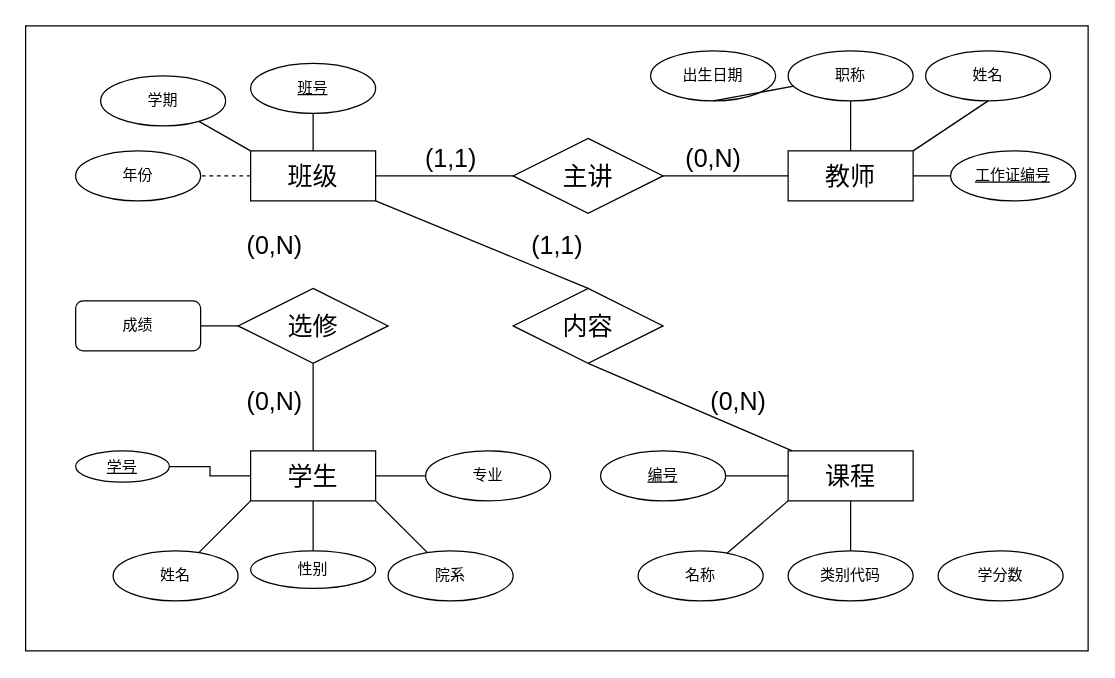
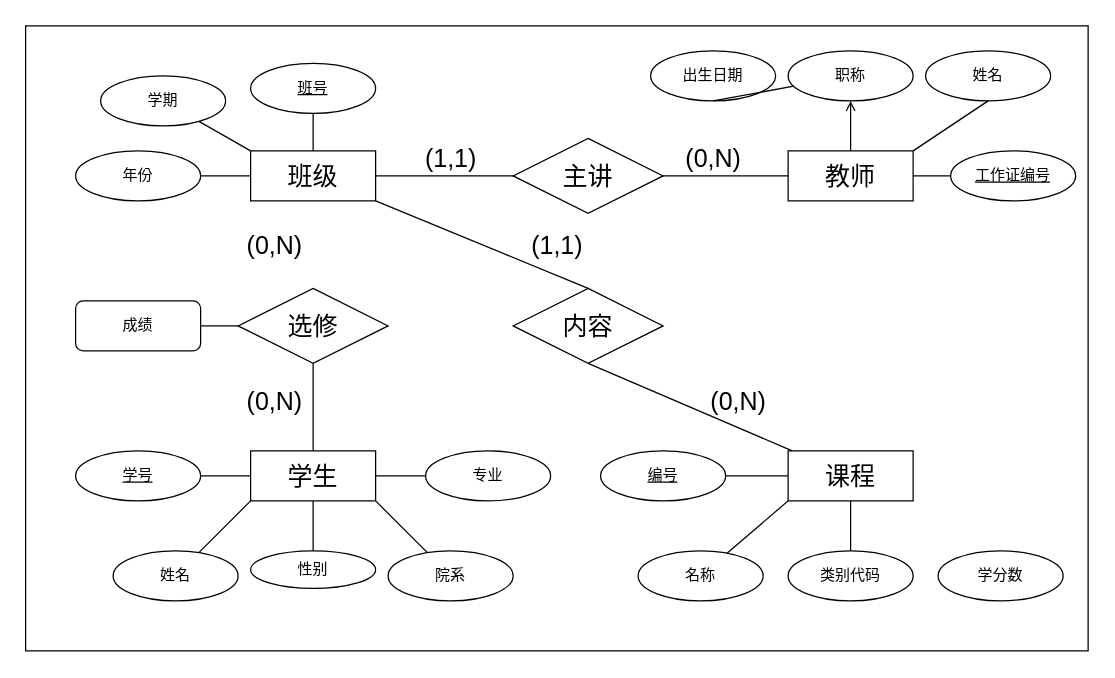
  <mxCell id="0" />
  <mxCell id="1" parent="0" />
  <mxCell id="2" value="" style="whiteSpace=wrap;html=1;fillColor=none;" vertex="1" parent="1"><mxGeometry y="20" width="850" height="500" as="geometry" x="20" /></mxCell>
  <mxCell id="3" value="&lt;span style=&quot;font-size: 20px&quot;&gt;学生&lt;/span&gt;" style="whiteSpace=wrap;html=1;align=center;fillColor=none;" vertex="1" parent="1"><mxGeometry x="200" y="360" width="100" height="40" as="geometry" /></mxCell>
  <mxCell id="4" value="" style="edgeStyle=orthogonalEdgeStyle;rounded=0;orthogonalLoop=1;jettySize=auto;html=1;endArrow=none;endFill=0;" edge="1" parent="1" source="6" target="14"><mxGeometry relative="1" as="geometry" /></mxCell>
- <mxCell id="5" value="" style="edgeStyle=orthogonalEdgeStyle;rounded=0;orthogonalLoop=1;jettySize=auto;html=1;endArrow=none;endFill=0;" edge="1" parent="1" source="6" target="31"><mxGeometry relative="1" as="geometry" /></mxCell>
+ <mxCell id="5" value="" style="edgeStyle=orthogonalEdgeStyle;rounded=0;orthogonalLoop=1;jettySize=auto;html=1;endArrow=open;endFill=0;" edge="1" parent="1" source="6" target="31"><mxGeometry relative="1" as="geometry" /></mxCell>
  <mxCell id="6" value="&lt;font style=&quot;font-size: 20px&quot;&gt;教师&lt;/font&gt;" style="whiteSpace=wrap;html=1;align=center;fillColor=none;" vertex="1" parent="1"><mxGeometry x="630" y="120" width="100" height="40" as="geometry" /></mxCell>
  <mxCell id="7" value="&lt;font style=&quot;font-size: 20px&quot;&gt;课程&lt;/font&gt;" style="whiteSpace=wrap;html=1;align=center;fillColor=none;" vertex="1" parent="1"><mxGeometry x="630" y="360" width="100" height="40" as="geometry" /></mxCell>
- <mxCell id="8" value="" style="edgeStyle=orthogonalEdgeStyle;rounded=0;orthogonalLoop=1;jettySize=auto;html=1;endArrow=none;endFill=0;dashed=1;" edge="1" parent="1" source="9" target="43"><mxGeometry relative="1" as="geometry" /></mxCell>
+ <mxCell id="8" value="" style="edgeStyle=orthogonalEdgeStyle;rounded=0;orthogonalLoop=1;jettySize=auto;html=1;endArrow=none;endFill=0;" edge="1" parent="1" source="9" target="43"><mxGeometry relative="1" as="geometry" /></mxCell>
  <mxCell id="9" value="&lt;font style=&quot;font-size: 20px&quot;&gt;班级&lt;/font&gt;" style="whiteSpace=wrap;html=1;align=center;fillColor=none;" vertex="1" parent="1"><mxGeometry x="200" y="120" width="100" height="40" as="geometry" /></mxCell>
  <mxCell id="10" value="" style="edgeStyle=orthogonalEdgeStyle;rounded=0;orthogonalLoop=1;jettySize=auto;html=1;endArrow=none;endFill=0;" edge="1" parent="1" source="12" target="3"><mxGeometry relative="1" as="geometry" /></mxCell>
  <mxCell id="11" value="" style="edgeStyle=orthogonalEdgeStyle;rounded=0;orthogonalLoop=1;jettySize=auto;html=1;endArrow=none;endFill=0;" edge="1" parent="1" source="12" target="42"><mxGeometry relative="1" as="geometry" /></mxCell>
  <mxCell id="12" value="&lt;font style=&quot;font-size: 20px&quot;&gt;选修&lt;/font&gt;" style="shape=rhombus;perimeter=rhombusPerimeter;whiteSpace=wrap;html=1;align=center;fillColor=none;" vertex="1" parent="1"><mxGeometry x="190" y="230" width="120" height="60" as="geometry" /></mxCell>
  <mxCell id="13" value="" style="edgeStyle=orthogonalEdgeStyle;rounded=0;orthogonalLoop=1;jettySize=auto;html=1;endArrow=none;endFill=0;entryX=1;entryY=0.5;entryDx=0;entryDy=0;" edge="1" parent="1" source="14" target="9"><mxGeometry relative="1" as="geometry" /></mxCell>
  <mxCell id="14" value="&lt;font style=&quot;font-size: 20px&quot;&gt;主讲&lt;/font&gt;" style="shape=rhombus;perimeter=rhombusPerimeter;whiteSpace=wrap;html=1;align=center;fillColor=none;" vertex="1" parent="1"><mxGeometry x="410" y="110" width="120" height="60" as="geometry" /></mxCell>
  <mxCell id="15" value="&lt;font style=&quot;font-size: 20px&quot;&gt;内容&lt;/font&gt;" style="shape=rhombus;perimeter=rhombusPerimeter;whiteSpace=wrap;html=1;align=center;fillColor=none;" vertex="1" parent="1"><mxGeometry x="410" y="230" width="120" height="60" as="geometry" /></mxCell>
  <mxCell id="16" value="" style="endArrow=none;html=1;rounded=0;exitX=0.5;exitY=1;exitDx=0;exitDy=0;" edge="1" parent="1" source="15" target="7"><mxGeometry relative="1" as="geometry"><mxPoint x="360" y="330" as="sourcePoint" /><mxPoint x="520" y="330" as="targetPoint" /></mxGeometry></mxCell>
  <mxCell id="17" value="" style="endArrow=none;html=1;rounded=0;entryX=0.5;entryY=0;entryDx=0;entryDy=0;exitX=0.5;exitY=1;exitDx=0;exitDy=0;" edge="1" parent="1" target="15"><mxGeometry relative="1" as="geometry"><mxPoint x="300" y="160" as="sourcePoint" /><mxPoint x="420" y="230" as="targetPoint" /></mxGeometry></mxCell>
  <mxCell id="18" value="" style="edgeStyle=orthogonalEdgeStyle;rounded=0;orthogonalLoop=1;jettySize=auto;html=1;endArrow=none;endFill=0;" edge="1" parent="1" source="19" target="3"><mxGeometry relative="1" as="geometry" /></mxCell>
- <mxCell id="19" value="学号" style="ellipse;whiteSpace=wrap;html=1;align=center;fontStyle=4;fillColor=none;" vertex="1" parent="1"><mxGeometry x="60" y="360" width="75" height="25" as="geometry" /></mxCell>
+ <mxCell id="19" value="学号" style="ellipse;whiteSpace=wrap;html=1;align=center;fontStyle=4;fillColor=none;" vertex="1" parent="1"><mxGeometry x="60" y="360" width="100" height="40" as="geometry" /></mxCell>
  <mxCell id="20" value="姓名" style="ellipse;whiteSpace=wrap;html=1;align=center;fillColor=none;" vertex="1" parent="1"><mxGeometry x="90" y="440" width="100" height="40" as="geometry" /></mxCell>
  <mxCell id="21" value="" style="endArrow=none;html=1;rounded=0;entryX=0;entryY=1;entryDx=0;entryDy=0;" edge="1" parent="1" source="20" target="3"><mxGeometry relative="1" as="geometry"><mxPoint x="360" y="320" as="sourcePoint" /><mxPoint x="520" y="320" as="targetPoint" /></mxGeometry></mxCell>
  <mxCell id="22" value="" style="edgeStyle=orthogonalEdgeStyle;rounded=0;orthogonalLoop=1;jettySize=auto;html=1;endArrow=none;endFill=0;" edge="1" parent="1" source="23" target="3"><mxGeometry relative="1" as="geometry" /></mxCell>
  <mxCell id="23" value="性别" style="ellipse;whiteSpace=wrap;html=1;align=center;fillColor=none;" vertex="1" parent="1"><mxGeometry x="200" y="440" width="100" height="30" as="geometry" /></mxCell>
  <mxCell id="24" value="院系" style="ellipse;whiteSpace=wrap;html=1;align=center;fillColor=none;" vertex="1" parent="1"><mxGeometry x="310" y="440" width="100" height="40" as="geometry" /></mxCell>
  <mxCell id="25" value="" style="endArrow=none;html=1;rounded=0;exitX=1;exitY=1;exitDx=0;exitDy=0;" edge="1" parent="1" source="3" target="24"><mxGeometry relative="1" as="geometry"><mxPoint x="360" y="320" as="sourcePoint" /><mxPoint x="520" y="320" as="targetPoint" /></mxGeometry></mxCell>
  <mxCell id="26" value="" style="edgeStyle=orthogonalEdgeStyle;rounded=0;orthogonalLoop=1;jettySize=auto;html=1;endArrow=none;endFill=0;" edge="1" parent="1" source="27" target="3"><mxGeometry relative="1" as="geometry" /></mxCell>
  <mxCell id="27" value="专业" style="ellipse;whiteSpace=wrap;html=1;align=center;fillColor=none;" vertex="1" parent="1"><mxGeometry x="340" y="360" width="100" height="40" as="geometry" /></mxCell>
  <mxCell id="28" value="" style="edgeStyle=orthogonalEdgeStyle;rounded=0;orthogonalLoop=1;jettySize=auto;html=1;endArrow=none;endFill=0;" edge="1" parent="1" source="29" target="6"><mxGeometry relative="1" as="geometry" /></mxCell>
  <mxCell id="29" value="工作证编号" style="ellipse;whiteSpace=wrap;html=1;align=center;fontStyle=4;fillColor=none;" vertex="1" parent="1"><mxGeometry x="760" y="120" width="100" height="40" as="geometry" /></mxCell>
  <mxCell id="30" value="姓名" style="ellipse;whiteSpace=wrap;html=1;align=center;fillColor=none;" vertex="1" parent="1"><mxGeometry x="740" width="100" height="40" as="geometry" y="40" /></mxCell>
  <mxCell id="31" value="职称" style="ellipse;whiteSpace=wrap;html=1;align=center;fillColor=none;" vertex="1" parent="1"><mxGeometry x="630" width="100" height="40" as="geometry" y="40" /></mxCell>
  <mxCell id="32" value="" style="endArrow=none;html=1;rounded=0;entryX=1;entryY=0;entryDx=0;entryDy=0;exitX=0.5;exitY=1;exitDx=0;exitDy=0;" edge="1" parent="1" source="30" target="6"><mxGeometry relative="1" as="geometry"><mxPoint x="360" y="320" as="sourcePoint" /><mxPoint x="520" y="320" as="targetPoint" /></mxGeometry></mxCell>
  <mxCell id="33" value="出生日期" style="ellipse;whiteSpace=wrap;html=1;align=center;fillColor=none;" vertex="1" parent="1"><mxGeometry x="520" width="100" height="40" as="geometry" y="40" /></mxCell>
  <mxCell id="34" value="" style="endArrow=none;html=1;rounded=0;exitX=0.5;exitY=1;exitDx=0;exitDy=0;" edge="1" parent="1" source="33" target="31"><mxGeometry relative="1" as="geometry"><mxPoint x="360" y="320" as="sourcePoint" /><mxPoint x="520" y="320" as="targetPoint" /></mxGeometry></mxCell>
  <mxCell id="35" value="" style="edgeStyle=orthogonalEdgeStyle;rounded=0;orthogonalLoop=1;jettySize=auto;html=1;endArrow=none;endFill=0;" edge="1" parent="1" source="36" target="7"><mxGeometry relative="1" as="geometry" /></mxCell>
  <mxCell id="36" value="编号" style="ellipse;whiteSpace=wrap;html=1;align=center;fontStyle=4;fillColor=none;" vertex="1" parent="1"><mxGeometry x="480" y="360" width="100" height="40" as="geometry" /></mxCell>
  <mxCell id="37" value="名称&lt;span style=&quot;color: rgba(0 , 0 , 0 , 0) ; font-family: monospace ; font-size: 0px&quot;&gt;%3CmxGraphModel%3E%3Croot%3E%3CmxCell%20id%3D%220%22%2F%3E%3CmxCell%20id%3D%221%22%20parent%3D%220%22%2F%3E%3CmxCell%20id%3D%222%22%20value%3D%22%E5%87%BA%E7%94%9F%E6%97%A5%E6%9C%9F%22%20style%3D%22ellipse%3BwhiteSpace%3Dwrap%3Bhtml%3D1%3Balign%3Dcenter%3BfillColor%3Dnone%3B%22%20vertex%3D%221%22%20parent%3D%221%22%3E%3CmxGeometry%20x%3D%22500%22%20width%3D%22100%22%20height%3D%2240%22%20as%3D%22geometry%22%2F%3E%3C%2FmxCell%3E%3C%2Froot%3E%3C%2FmxGraphModel%3E&lt;/span&gt;" style="ellipse;whiteSpace=wrap;html=1;align=center;fillColor=none;" vertex="1" parent="1"><mxGeometry x="510" y="440" width="100" height="40" as="geometry" /></mxCell>
  <mxCell id="38" value="" style="edgeStyle=orthogonalEdgeStyle;rounded=0;orthogonalLoop=1;jettySize=auto;html=1;endArrow=none;endFill=0;" edge="1" parent="1" source="39" target="7"><mxGeometry relative="1" as="geometry" /></mxCell>
  <mxCell id="39" value="类别代码" style="ellipse;whiteSpace=wrap;html=1;align=center;fillColor=none;" vertex="1" parent="1"><mxGeometry x="630" y="440" width="100" height="40" as="geometry" /></mxCell>
  <mxCell id="40" value="学分数" style="ellipse;whiteSpace=wrap;html=1;align=center;fillColor=none;" vertex="1" parent="1"><mxGeometry x="750" y="440" width="100" height="40" as="geometry" /></mxCell>
  <mxCell id="41" value="" style="endArrow=none;html=1;rounded=0;entryX=0;entryY=1;entryDx=0;entryDy=0;" edge="1" parent="1" source="37" target="7"><mxGeometry relative="1" as="geometry"><mxPoint x="360" y="320" as="sourcePoint" /><mxPoint x="520" y="320" as="targetPoint" /></mxGeometry></mxCell>
  <mxCell id="42" value="成绩" style="whiteSpace=wrap;html=1;align=center;fillColor=none;rounded=1;" vertex="1" parent="1"><mxGeometry x="60" y="240" width="100" height="40" as="geometry" /></mxCell>
  <mxCell id="43" value="年份" style="ellipse;whiteSpace=wrap;html=1;align=center;fillColor=none;" vertex="1" parent="1"><mxGeometry x="60" y="120" width="100" height="40" as="geometry" /></mxCell>
  <mxCell id="44" value="学期" style="ellipse;whiteSpace=wrap;html=1;align=center;fillColor=none;" vertex="1" parent="1"><mxGeometry x="80" y="60" width="100" height="40" as="geometry" /></mxCell>
  <mxCell id="45" value="" style="endArrow=none;html=1;rounded=0;exitX=0;exitY=0;exitDx=0;exitDy=0;" edge="1" parent="1" source="9" target="44"><mxGeometry relative="1" as="geometry"><mxPoint x="360" y="320" as="sourcePoint" /><mxPoint x="520" y="320" as="targetPoint" /></mxGeometry></mxCell>
  <mxCell id="46" value="" style="edgeStyle=orthogonalEdgeStyle;rounded=0;orthogonalLoop=1;jettySize=auto;html=1;endArrow=none;endFill=0;" edge="1" parent="1" source="47" target="9"><mxGeometry relative="1" as="geometry" /></mxCell>
  <mxCell id="47" value="班号" style="ellipse;whiteSpace=wrap;html=1;align=center;fontStyle=4;fillColor=none;" vertex="1" parent="1"><mxGeometry x="200" y="50" width="100" height="40" as="geometry" /></mxCell>
  <mxCell id="48" value="(0,N)" style="text;html=1;resizable=0;autosize=1;align=center;verticalAlign=middle;points=[];fillColor=none;strokeColor=none;rounded=0;fontSize=20;" vertex="1" parent="1"><mxGeometry x="189" y="305" width="60" height="30" as="geometry" /></mxCell>
  <mxCell id="49" value="(0,N)" style="text;html=1;resizable=0;autosize=1;align=center;verticalAlign=middle;points=[];fillColor=none;strokeColor=none;rounded=0;fontSize=20;" vertex="1" parent="1"><mxGeometry x="189" y="180" width="60" height="30" as="geometry" /></mxCell>
  <mxCell id="50" value="(1,1)" style="text;html=1;resizable=0;autosize=1;align=center;verticalAlign=middle;points=[];fillColor=none;strokeColor=none;rounded=0;fontSize=20;" vertex="1" parent="1"><mxGeometry x="330" y="110" width="60" height="30" as="geometry" /></mxCell>
  <mxCell id="51" value="(0,N)" style="text;html=1;resizable=0;autosize=1;align=center;verticalAlign=middle;points=[];fillColor=none;strokeColor=none;rounded=0;fontSize=20;" vertex="1" parent="1"><mxGeometry x="540" y="110" width="60" height="30" as="geometry" /></mxCell>
  <mxCell id="52" value="(0,N)" style="text;html=1;resizable=0;autosize=1;align=center;verticalAlign=middle;points=[];fillColor=none;strokeColor=none;rounded=0;fontSize=20;" vertex="1" parent="1"><mxGeometry x="560" y="305" width="60" height="30" as="geometry" /></mxCell>
  <mxCell id="53" value="(1,1)" style="text;html=1;resizable=0;autosize=1;align=center;verticalAlign=middle;points=[];fillColor=none;strokeColor=none;rounded=0;fontSize=20;" vertex="1" parent="1"><mxGeometry x="415" y="180" width="60" height="30" as="geometry" /></mxCell>
